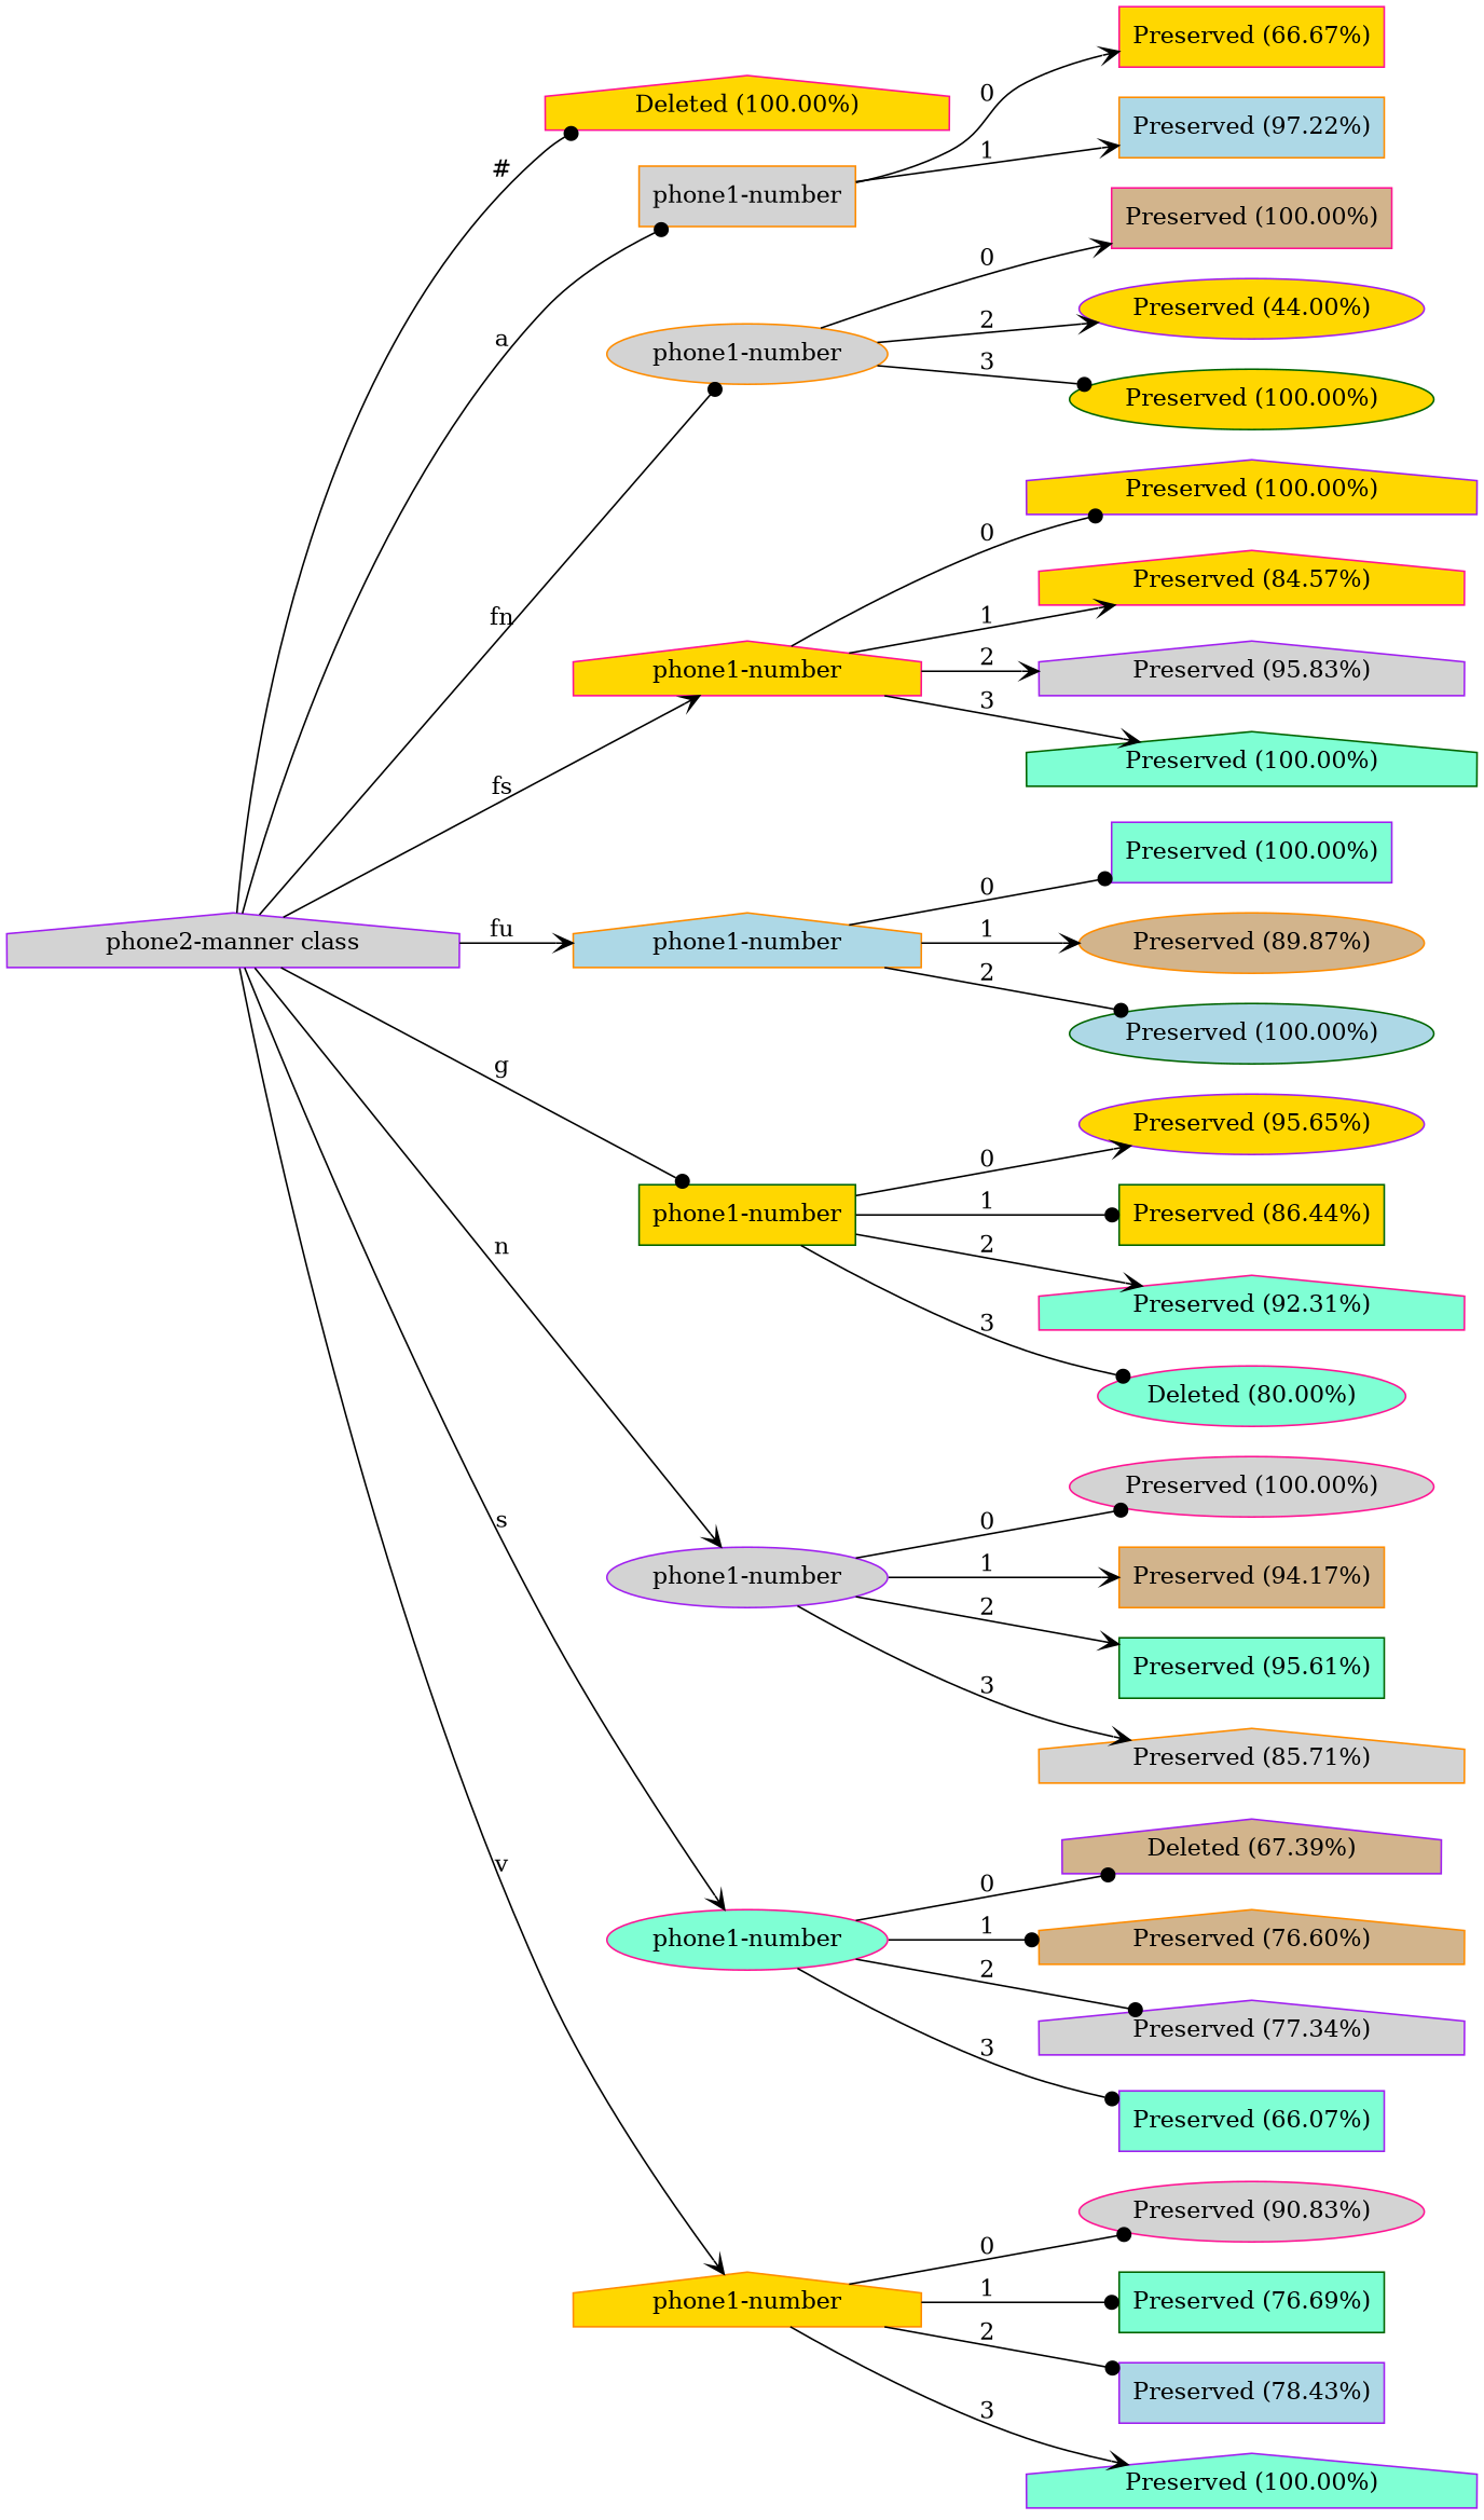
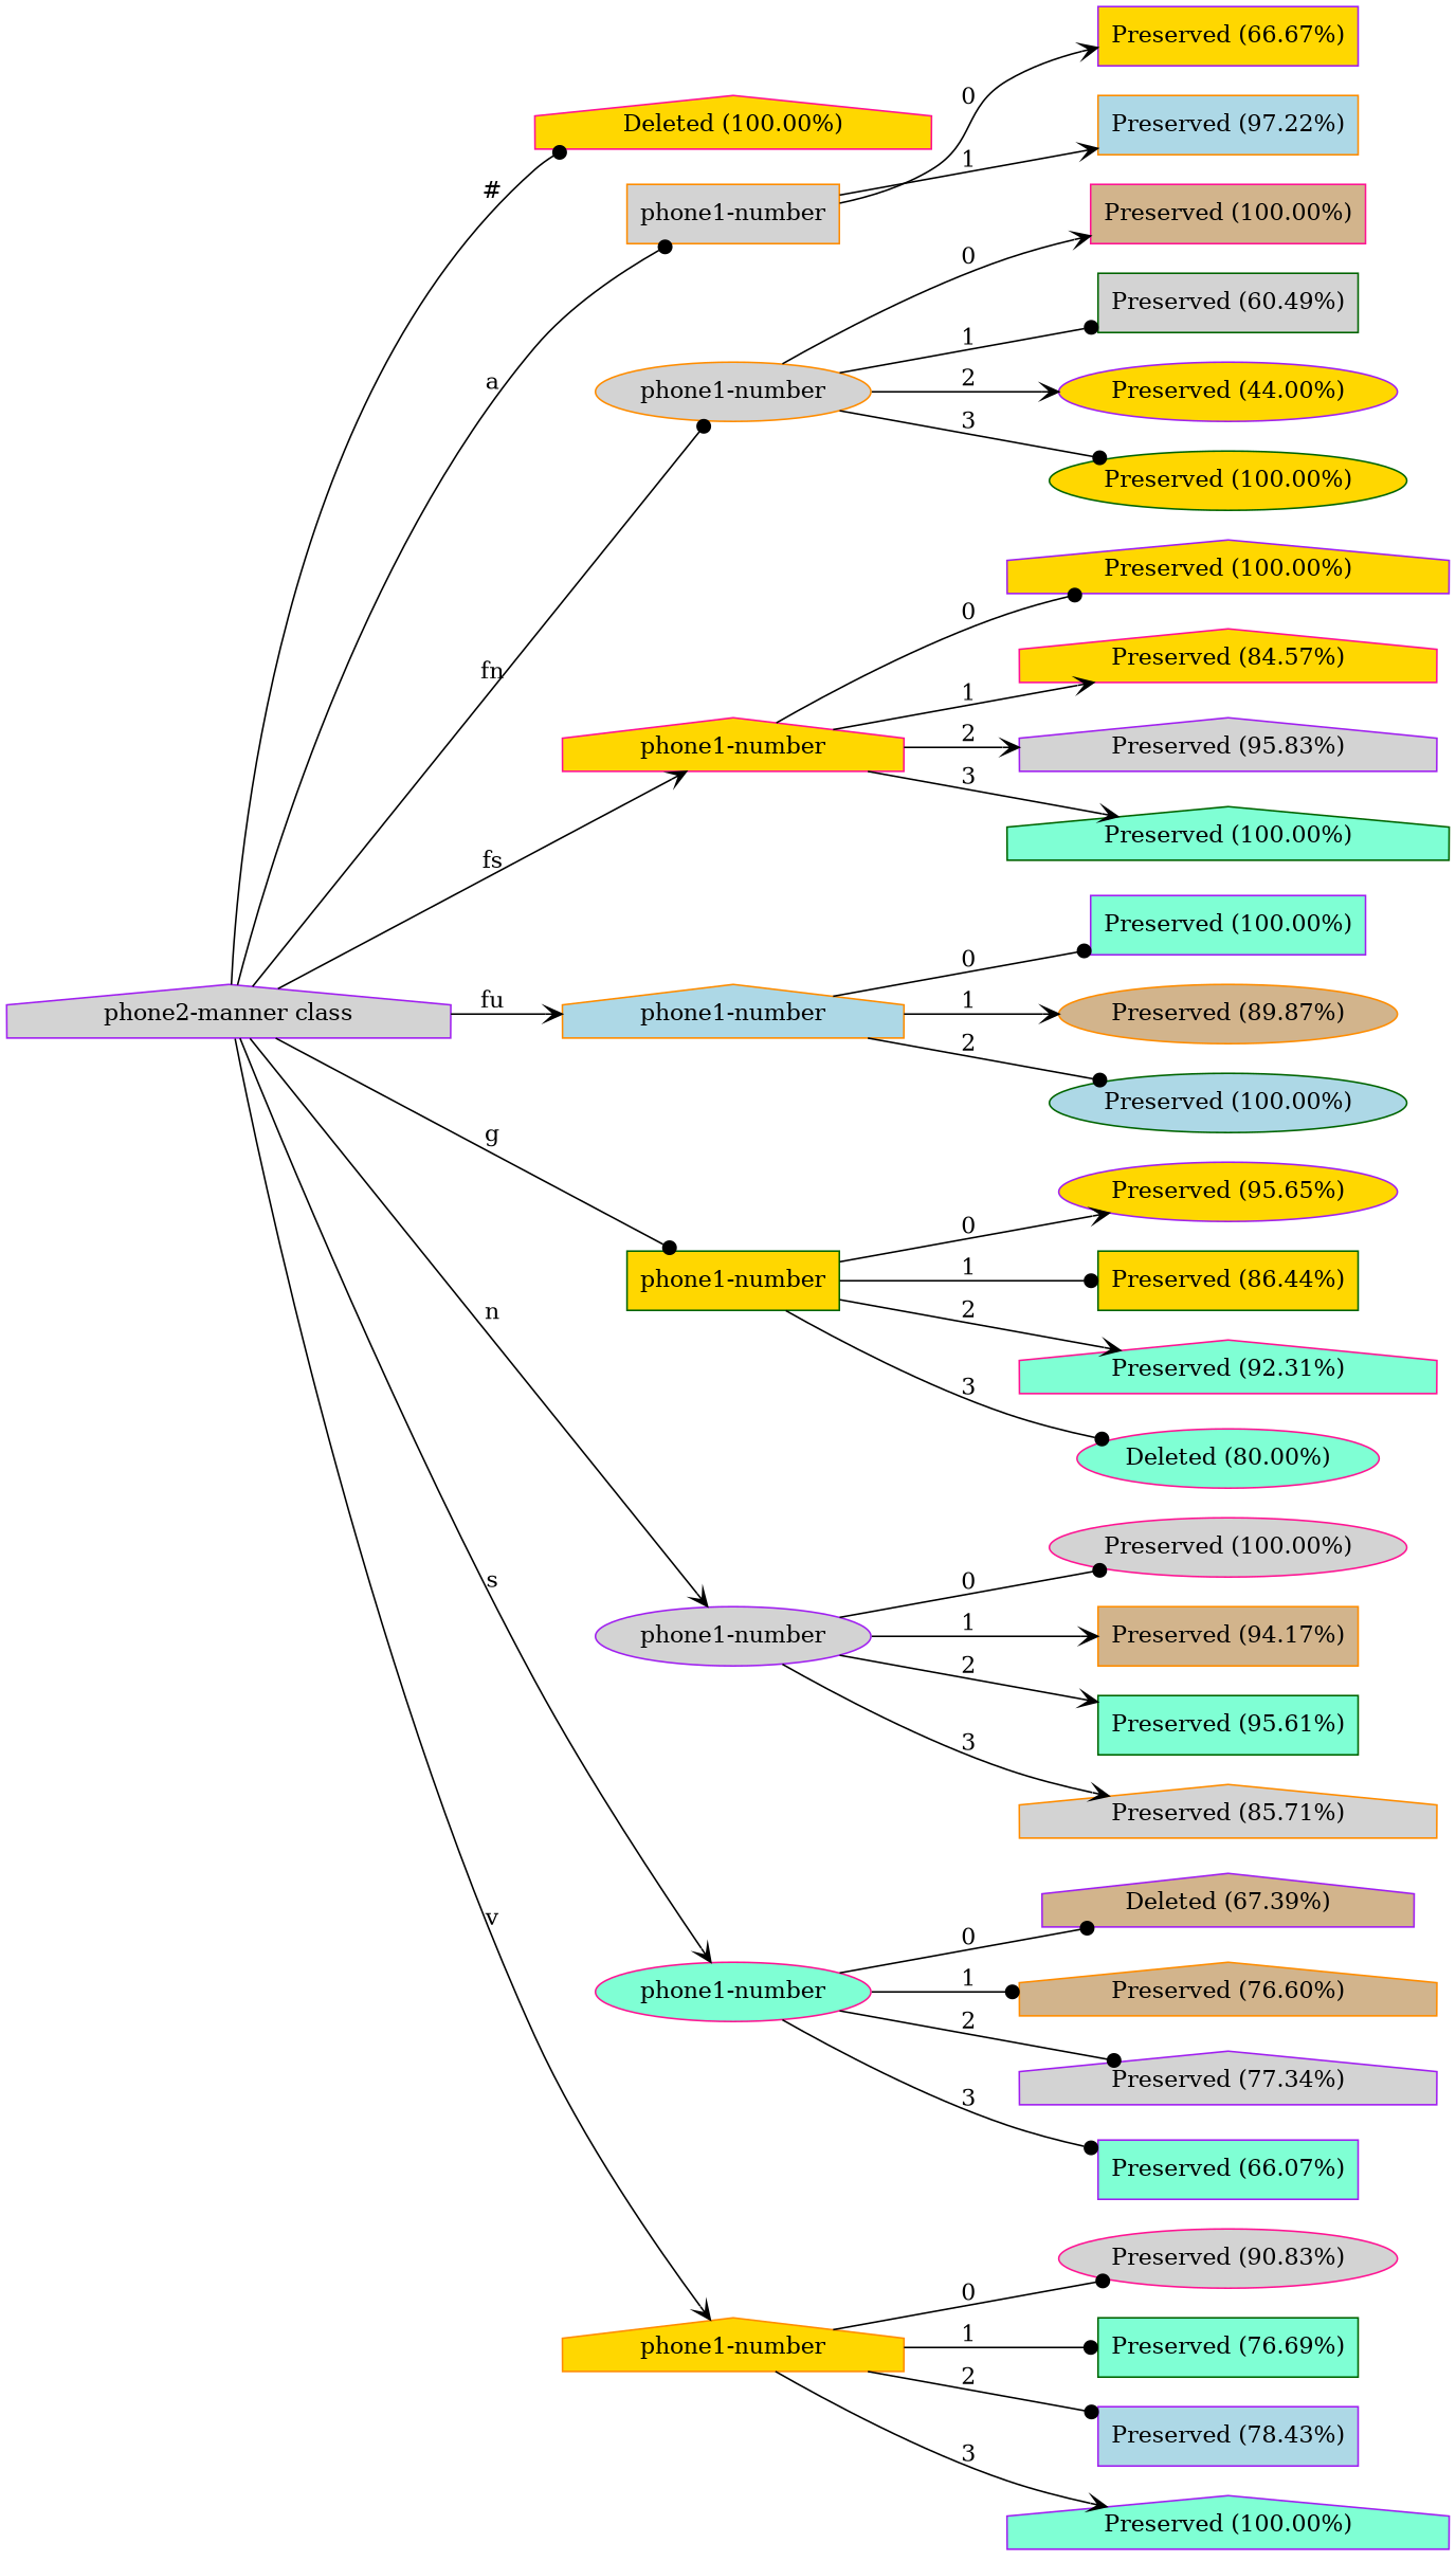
  digraph {
    rankdir=LR
    node [color=purple fillcolor=gold shape=house style=filled]
    edge [arrowhead=dot]
    n1 [fillcolor=lightgrey label="phone2-manner class"]
    n2 [color=deeppink label="Deleted (100.00%)"]
    n3 [color=darkorange fillcolor=lightgrey label="phone1-number" shape=box]
    n4 [color=darkorange fillcolor=lightgrey label="phone1-number" shape=ellipse]
    n5 [color=deeppink label="phone1-number"]
    n6 [color=darkorange fillcolor=lightblue label="phone1-number"]
    n7 [color=darkgreen label="phone1-number" shape=box]
    n8 [fillcolor=lightgrey label="phone1-number" shape=ellipse]
    n9 [color=deeppink fillcolor=aquamarine label="phone1-number" shape=ellipse]
    n10 [color=darkorange label="phone1-number"]
-   n11 [color=deeppink label="Preserved (66.67%)" shape=box]
+   n11 [label="Preserved (66.67%)" shape=box]
    n12 [color=darkorange fillcolor=lightblue label="Preserved (97.22%)" shape=box]
    n13 [color=deeppink fillcolor=tan label="Preserved (100.00%)" shape=box]
+   n14 [color=darkgreen fillcolor=lightgrey label="Preserved (60.49%)" shape=box]
    n15 [label="Preserved (44.00%)" shape=ellipse]
    n16 [color=darkgreen label="Preserved (100.00%)" shape=ellipse]
    n17 [label="Preserved (100.00%)"]
    n18 [color=deeppink label="Preserved (84.57%)"]
    n19 [fillcolor=lightgrey label="Preserved (95.83%)"]
    n20 [color=darkgreen fillcolor=aquamarine label="Preserved (100.00%)"]
    n21 [fillcolor=aquamarine label="Preserved (100.00%)" shape=box]
    n22 [color=darkorange fillcolor=tan label="Preserved (89.87%)" shape=ellipse]
    n23 [color=darkgreen fillcolor=lightblue label="Preserved (100.00%)" shape=ellipse]
    n24 [label="Preserved (95.65%)" shape=ellipse]
    n25 [color=darkgreen label="Preserved (86.44%)" shape=box]
    n26 [color=deeppink fillcolor=aquamarine label="Preserved (92.31%)"]
    n27 [color=deeppink fillcolor=aquamarine label="Deleted (80.00%)" shape=ellipse]
    n28 [color=deeppink fillcolor=lightgrey label="Preserved (100.00%)" shape=ellipse]
    n29 [color=darkorange fillcolor=tan label="Preserved (94.17%)" shape=box]
    n30 [color=darkgreen fillcolor=aquamarine label="Preserved (95.61%)" shape=box]
    n31 [color=darkorange fillcolor=lightgrey label="Preserved (85.71%)"]
    n32 [fillcolor=tan label="Deleted (67.39%)"]
    n33 [color=darkorange fillcolor=tan label="Preserved (76.60%)"]
    n34 [fillcolor=lightgrey label="Preserved (77.34%)"]
    n35 [fillcolor=aquamarine label="Preserved (66.07%)" shape=box]
    n36 [color=deeppink fillcolor=lightgrey label="Preserved (90.83%)" shape=ellipse]
    n37 [color=darkgreen fillcolor=aquamarine label="Preserved (76.69%)" shape=box]
    n38 [fillcolor=lightblue label="Preserved (78.43%)" shape=box]
    n39 [fillcolor=aquamarine label="Preserved (100.00%)"]
    n1 -> n2 [label="#"]
    n1 -> n3 [label=a]
    n1 -> n4 [label=fn]
    n1 -> n5 [arrowhead=vee label=fs]
    n1 -> n6 [arrowhead=vee label=fu]
    n1 -> n7 [label=g]
    n1 -> n8 [arrowhead=vee label=n]
    n1 -> n9 [arrowhead=vee label=s]
    n1 -> n10 [arrowhead=vee label=v]
    n3 -> n11 [arrowhead=vee label=0]
    n3 -> n12 [arrowhead=vee label=1]
    n4 -> n13 [arrowhead=vee label=0]
+   n4 -> n14 [label=1]
    n4 -> n15 [arrowhead=vee label=2]
    n4 -> n16 [label=3]
    n5 -> n17 [label=0]
    n5 -> n18 [arrowhead=vee label=1]
    n5 -> n19 [arrowhead=vee label=2]
    n5 -> n20 [arrowhead=vee label=3]
    n6 -> n21 [label=0]
    n6 -> n22 [arrowhead=vee label=1]
    n6 -> n23 [label=2]
    n7 -> n24 [arrowhead=vee label=0]
    n7 -> n25 [label=1]
    n7 -> n26 [arrowhead=vee label=2]
    n7 -> n27 [label=3]
    n8 -> n28 [label=0]
    n8 -> n29 [arrowhead=vee label=1]
    n8 -> n30 [arrowhead=vee label=2]
    n8 -> n31 [arrowhead=vee label=3]
    n9 -> n32 [label=0]
    n9 -> n33 [label=1]
    n9 -> n34 [label=2]
    n9 -> n35 [label=3]
    n10 -> n36 [label=0]
    n10 -> n37 [label=1]
    n10 -> n38 [label=2]
    n10 -> n39 [arrowhead=vee label=3]
  }
